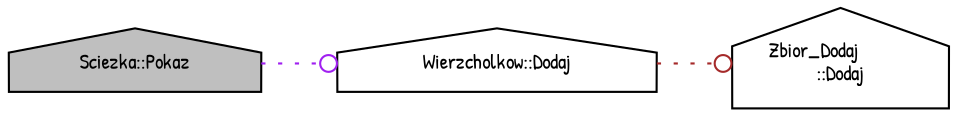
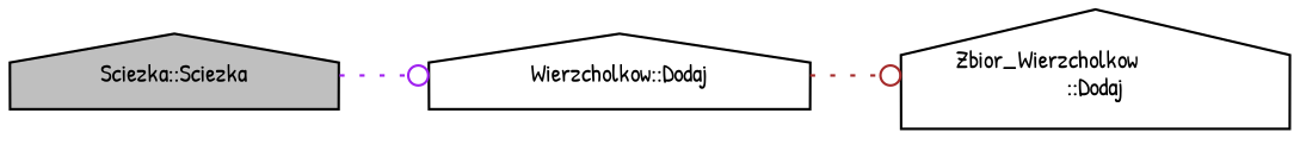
  digraph {
    fontname="Patrick Hand"
    rankdir=LR
    node [color=black fillcolor=white fontname="Patrick Hand" fontsize=10 shape=house style=filled]
    edge [arrowhead=odot fontname="Patrick Hand" fontsize=10 labelfontname=Helvetica labelfontsize=10 style=dotted]
-   n1 [fillcolor=grey75 fontcolor=black height=0.2 label="Sciezka::Pokaz" width=0.4]
+   n1 [fillcolor=grey75 fontcolor=black height=0.2 label="Sciezka::Sciezka" width=0.4]
    n2 [height=0.2 label="Wierzcholkow::Dodaj" width=0.4]
-   n3 [height=0.2 label="Zbior_Dodaj\l::Dodaj" width=0.4]
+   n3 [height=0.2 label="Zbior_Wierzcholkow\l::Dodaj" width=0.4]
    n1 -> n2 [color=purple]
    n2 -> n3 [color=brown]
  }
